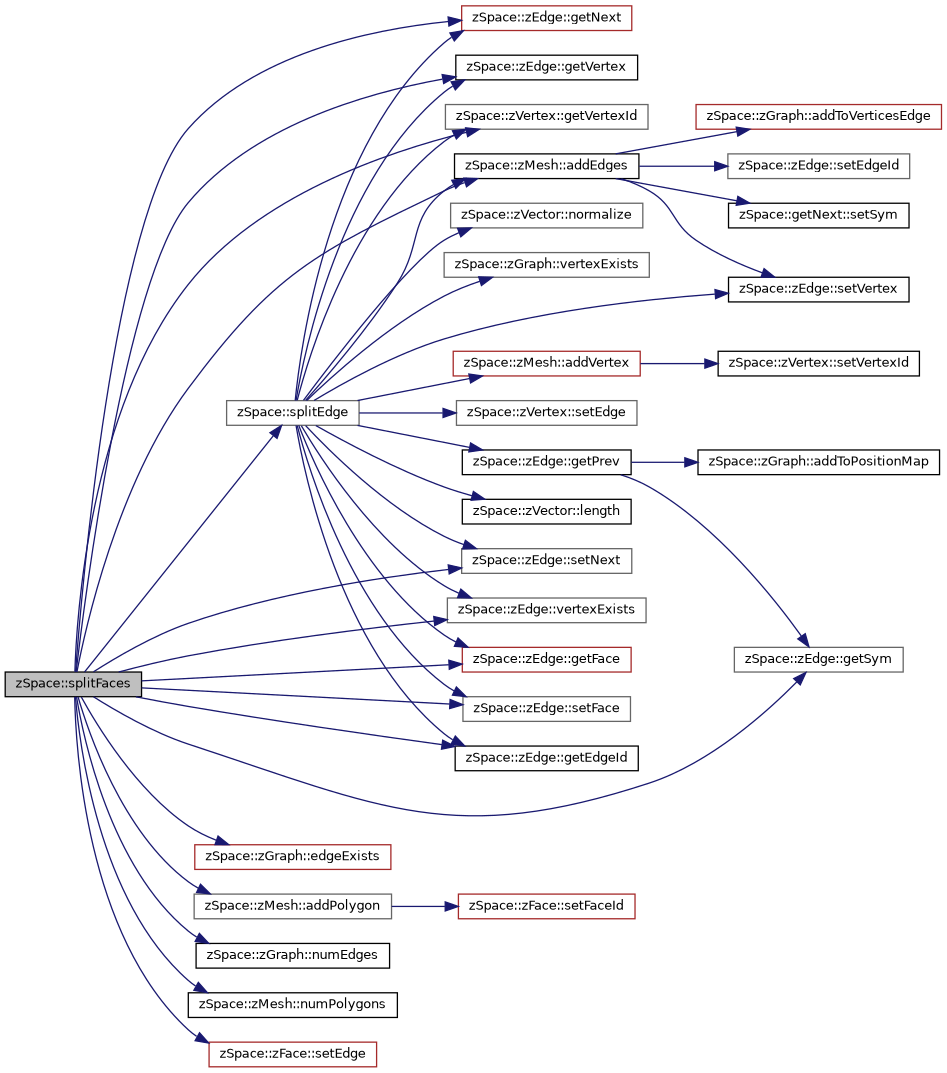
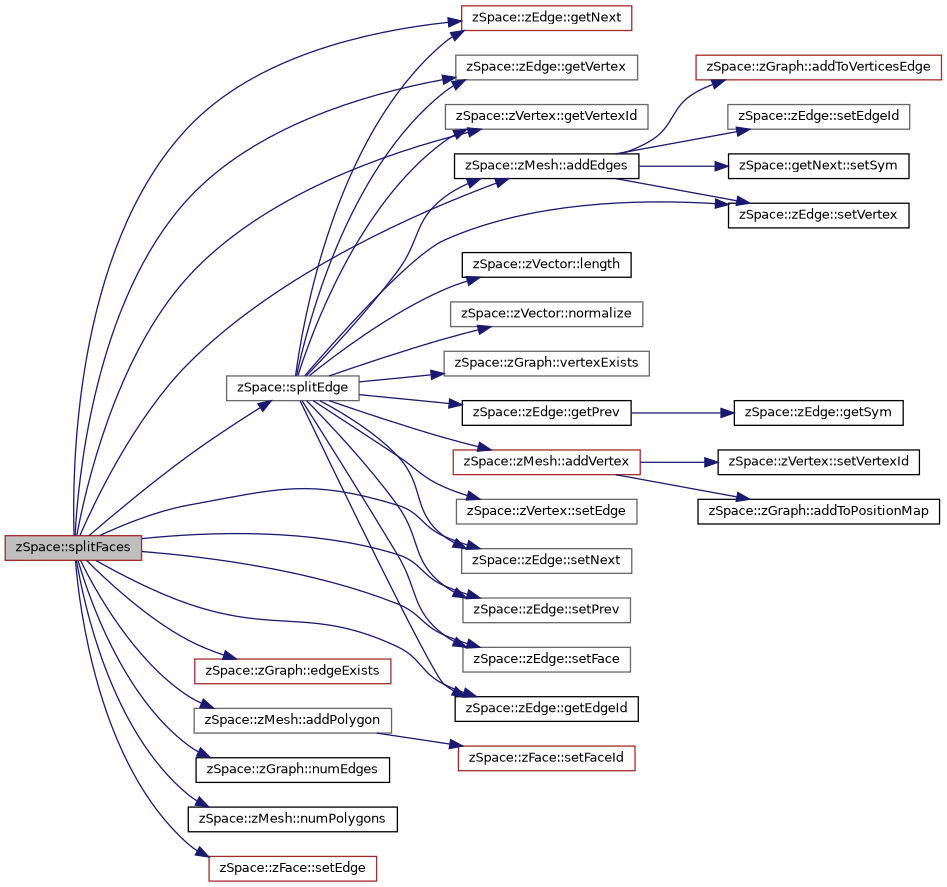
  digraph {
    rankdir=LR
    node [color=gray40 fillcolor=white fontname=Helvetica fontsize=10 shape=record style=filled]
    edge [color=midnightblue fontname=Helvetica fontsize=10 labelfontname=Helvetica labelfontsize=10 style=solid]
-   n1 [color=black fillcolor=grey75 fontcolor=black height=0.2 label="zSpace::splitFaces" width=0.4]
+   n1 [color=brown fillcolor=grey75 fontcolor=black height=0.2 label="zSpace::splitFaces" width=0.4]
    n2 [height=0.2 label="zSpace::splitEdge" width=0.4]
-   n3 [height=0.2 label="zSpace::zEdge::getSym" width=0.4]
+   n3 [color=black height=0.2 label="zSpace::zEdge::getSym" width=0.4]
    n4 [color=brown height=0.2 label="zSpace::zEdge::getNext" width=0.4]
-   n5 [color=black height=0.2 label="zSpace::zEdge::getVertex" width=0.4]
+   n5 [height=0.2 label="zSpace::zEdge::getVertex" width=0.4]
    n6 [height=0.2 label="zSpace::zVertex::getVertexId" width=0.4]
    n7 [color=black height=0.2 label="zSpace::zMesh::addEdges" width=0.4]
    n8 [height=0.2 label="zSpace::zEdge::setNext" width=0.4]
-   n9 [height=0.2 label="zSpace::zEdge::vertexExists" width=0.4]
-   n10 [color=brown height=0.2 label="zSpace::zEdge::getFace" width=0.4]
+   n9 [height=0.2 label="zSpace::zEdge::setPrev" width=0.4]
    n11 [height=0.2 label="zSpace::zEdge::setFace" width=0.4]
    n12 [color=black height=0.2 label="zSpace::zEdge::getEdgeId" width=0.4]
    n13 [color=brown height=0.2 label="zSpace::zGraph::edgeExists" width=0.4]
    n14 [height=0.2 label="zSpace::zMesh::addPolygon" width=0.4]
    n15 [color=black height=0.2 label="zSpace::zGraph::numEdges" width=0.4]
    n16 [color=black height=0.2 label="zSpace::zMesh::numPolygons" width=0.4]
    n17 [color=brown height=0.2 label="zSpace::zFace::setEdge" width=0.4]
    n18 [color=black height=0.2 label="zSpace::zEdge::getPrev" width=0.4]
    n19 [color=black height=0.2 label="zSpace::zVector::length" width=0.4]
    n20 [height=0.2 label="zSpace::zVector::normalize" width=0.4]
    n21 [height=0.2 label="zSpace::zGraph::vertexExists" width=0.4]
    n22 [color=brown height=0.2 label="zSpace::zMesh::addVertex" width=0.4]
    n23 [color=black height=0.2 label="zSpace::zEdge::setVertex" width=0.4]
    n24 [height=0.2 label="zSpace::zVertex::setEdge" width=0.4]
    n25 [color=brown height=0.2 label="zSpace::zGraph::addToVerticesEdge" width=0.4]
    n26 [height=0.2 label="zSpace::zEdge::setEdgeId" width=0.4]
    n27 [color=black height=0.2 label="zSpace::getNext::setSym" width=0.4]
    n28 [color=brown height=0.2 label="zSpace::zFace::setFaceId" width=0.4]
    n29 [color=black height=0.2 label="zSpace::zGraph::addToPositionMap" width=0.4]
    n30 [color=black height=0.2 label="zSpace::zVertex::setVertexId" width=0.4]
    n1 -> n2
-   n1 -> n3
    n1 -> n4
    n1 -> n5
    n1 -> n6
    n1 -> n7
    n1 -> n8
    n1 -> n9
-   n1 -> n10
    n1 -> n11
    n1 -> n12
    n1 -> n13
    n1 -> n14
    n1 -> n15
    n1 -> n16
    n1 -> n17
    n2 -> n4
    n2 -> n5
    n2 -> n6
    n2 -> n7
    n2 -> n8
    n2 -> n9
-   n2 -> n10
    n2 -> n11
    n2 -> n12
    n2 -> n18
    n2 -> n19
    n2 -> n20
    n2 -> n21
    n2 -> n22
    n2 -> n23
    n2 -> n24
    n7 -> n23
    n7 -> n25
    n7 -> n26
    n7 -> n27
    n14 -> n28
    n18 -> n3
-   n18 -> n29
+   n22 -> n29
    n22 -> n30
  }
